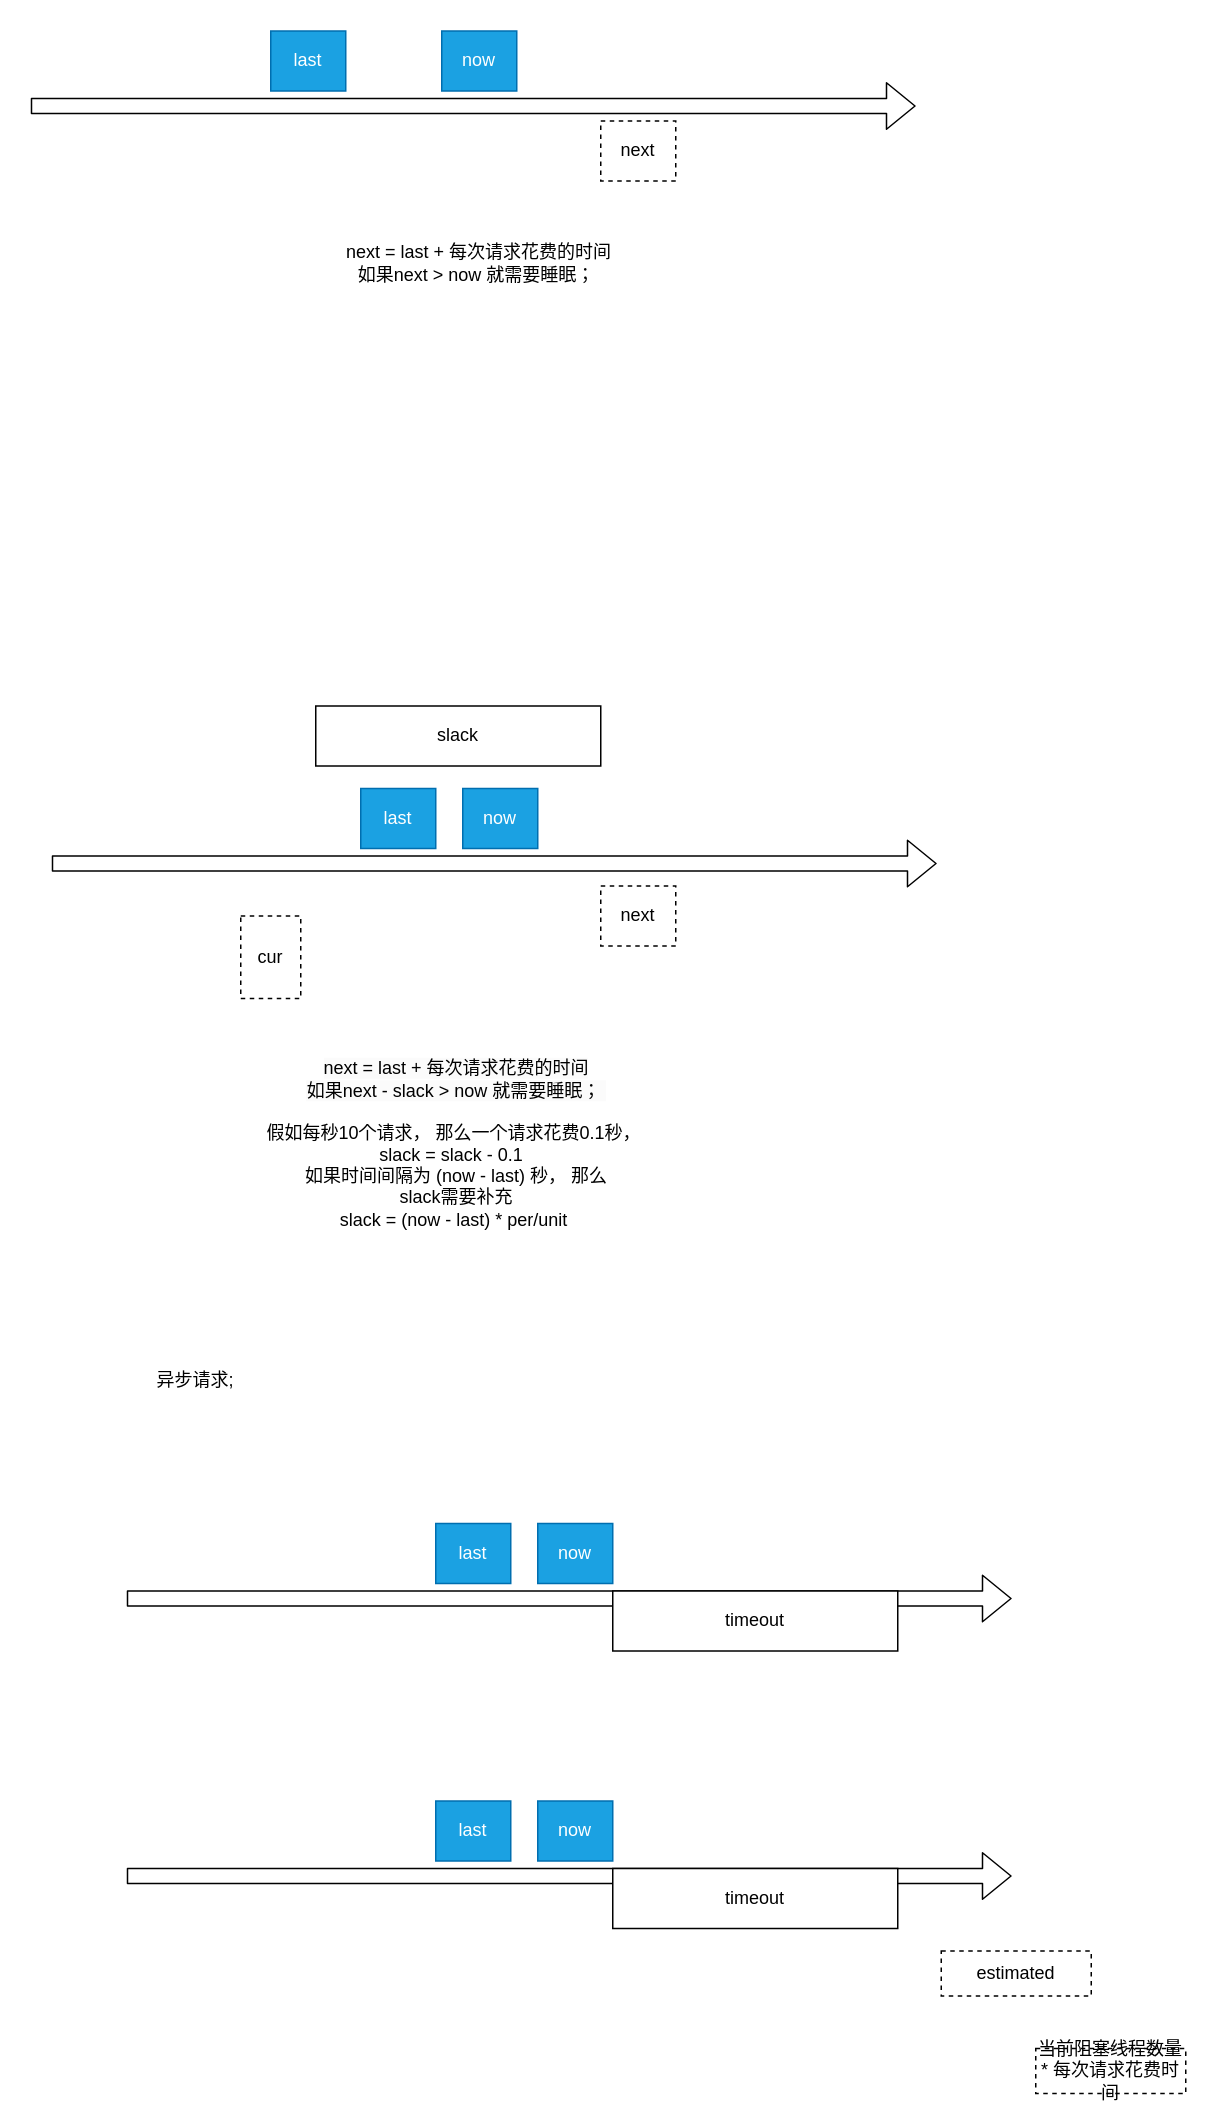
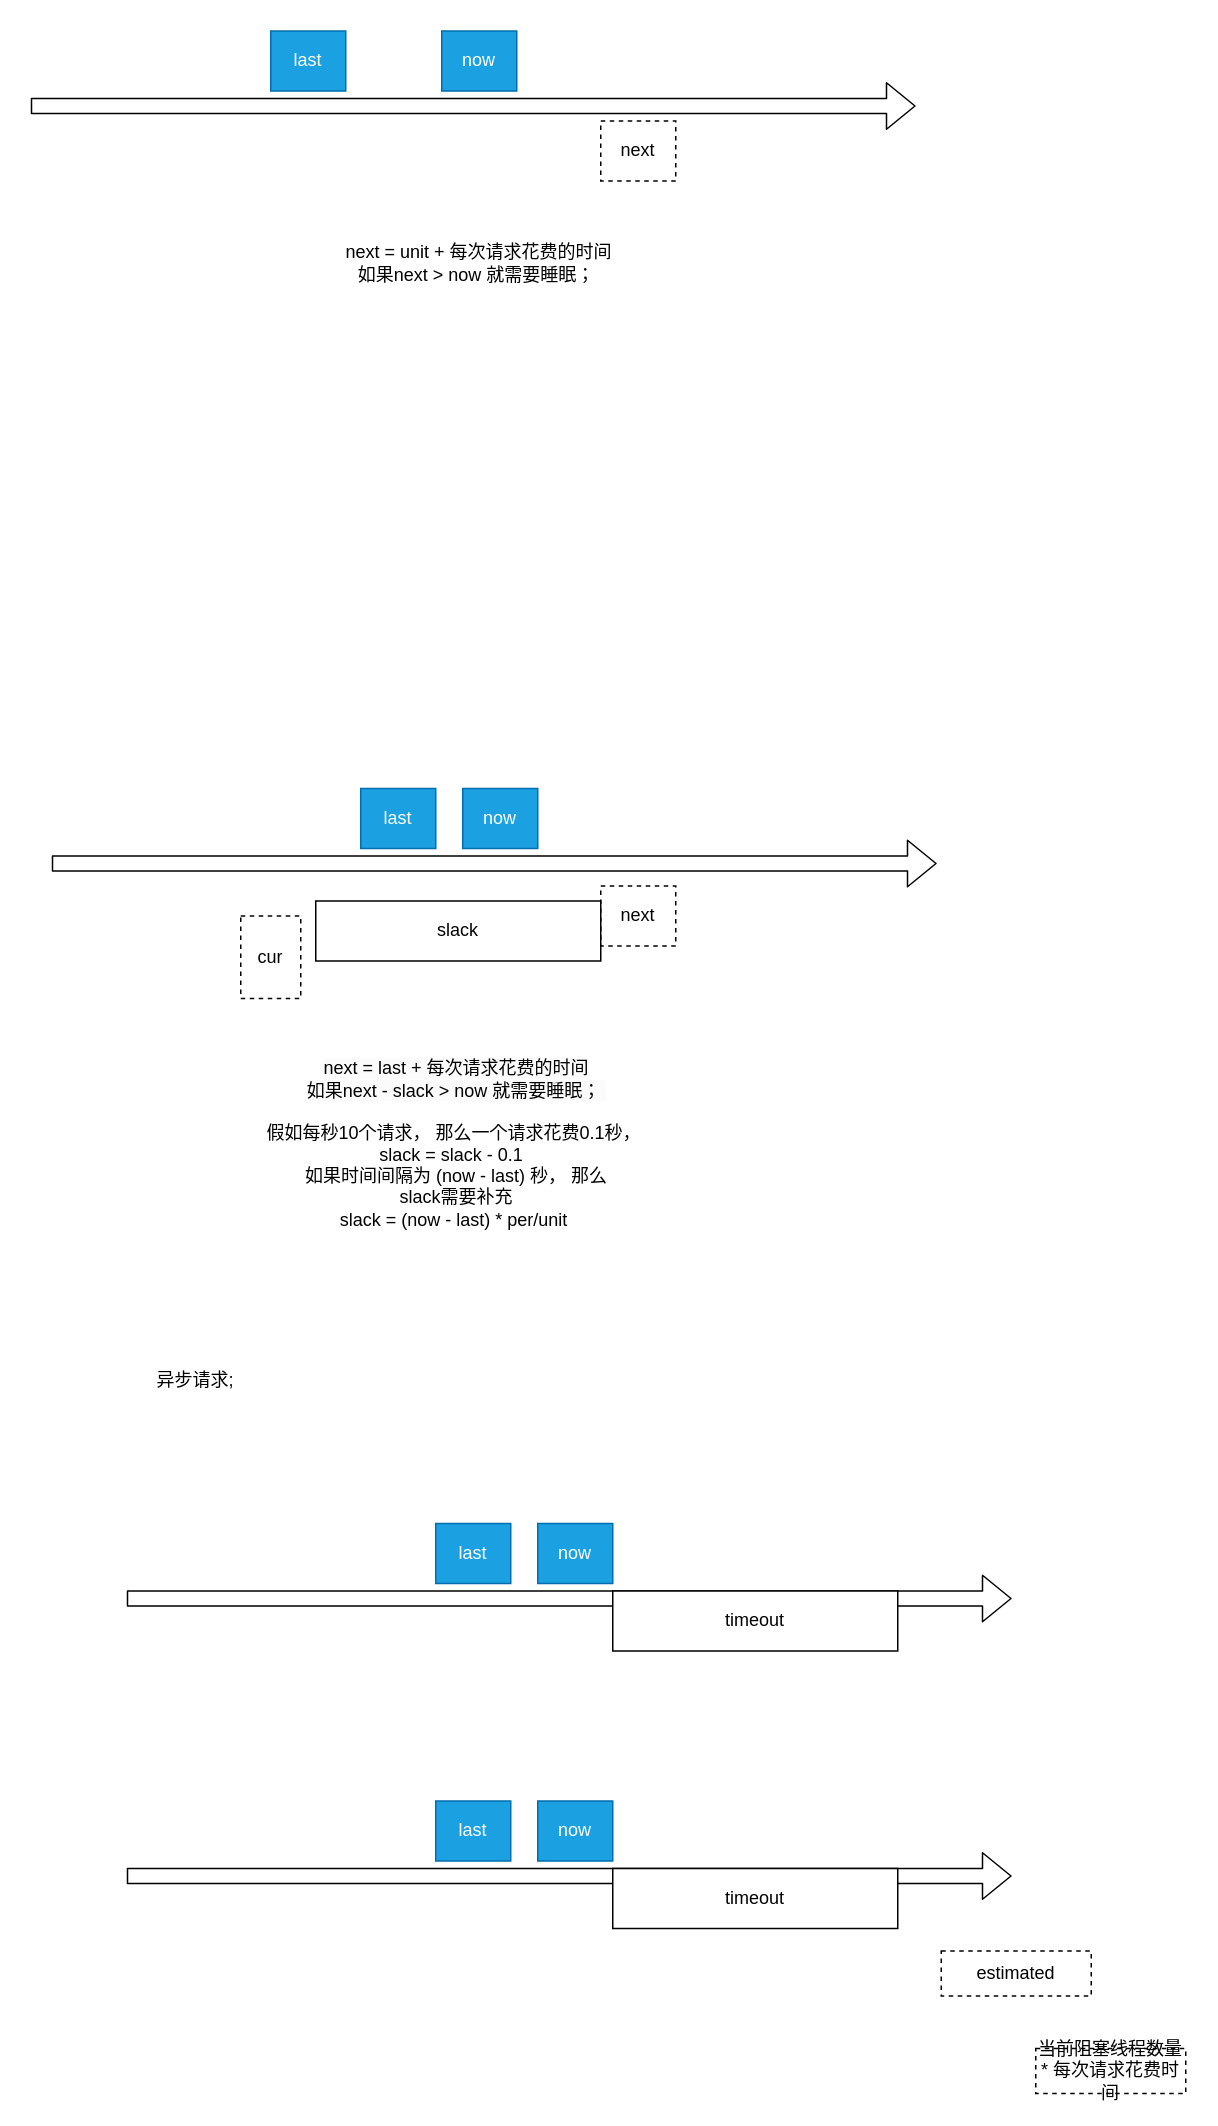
  <mxCell id="0" />
  <mxCell id="1" parent="0" />
  <mxCell id="2" value="" style="shape=flexArrow;endArrow=classic;html=1;" parent="1" edge="1"><mxGeometry width="50" height="50" relative="1" as="geometry"><mxPoint x="20" y="70" as="sourcePoint" /><mxPoint x="610" y="70" as="targetPoint" /></mxGeometry></mxCell>
  <mxCell id="3" value="now" style="rounded=0;whiteSpace=wrap;html=1;fillColor=#1ba1e2;strokeColor=#006EAF;fontColor=#ffffff;" parent="1" vertex="1"><mxGeometry x="294" y="20" width="50" height="40" as="geometry" /></mxCell>
  <mxCell id="4" value="next" style="rounded=0;whiteSpace=wrap;html=1;dashed=1;" parent="1" vertex="1"><mxGeometry x="400" y="80" width="50" height="40" as="geometry" /></mxCell>
  <mxCell id="5" value="" style="shape=flexArrow;endArrow=classic;html=1;" parent="1" edge="1"><mxGeometry width="50" height="50" relative="1" as="geometry"><mxPoint x="34" y="575" as="sourcePoint" /><mxPoint x="624" y="575" as="targetPoint" /></mxGeometry></mxCell>
  <mxCell id="6" value="now" style="rounded=0;whiteSpace=wrap;html=1;fillColor=#1ba1e2;fontColor=#ffffff;strokeColor=#006EAF;" parent="1" vertex="1"><mxGeometry x="308" y="525" width="50" height="40" as="geometry" /></mxCell>
  <mxCell id="7" value="next" style="rounded=0;whiteSpace=wrap;html=1;dashed=1;" parent="1" vertex="1"><mxGeometry x="400" y="590" width="50" height="40" as="geometry" /></mxCell>
- <mxCell id="8" value="slack" style="rounded=0;whiteSpace=wrap;html=1;" parent="1" vertex="1"><mxGeometry x="210" y="470" width="190" height="40" as="geometry" /></mxCell>
+ <mxCell id="8" value="slack" style="rounded=0;whiteSpace=wrap;html=1;" parent="1" vertex="1"><mxGeometry x="210" y="600" width="190" height="40" as="geometry" /></mxCell>
  <mxCell id="9" value="cur" style="rounded=0;whiteSpace=wrap;html=1;dashed=1;" parent="1" vertex="1"><mxGeometry x="160" y="610" width="40" height="55" as="geometry" /></mxCell>
- <mxCell id="10" value="next = last + 每次请求花费的时间&lt;br&gt;如果next &amp;gt; now 就需要睡眠；&amp;nbsp;" style="text;html=1;strokeColor=none;fillColor=none;align=center;verticalAlign=middle;whiteSpace=wrap;rounded=0;" parent="1" vertex="1"><mxGeometry x="84" y="100" width="470" height="150" as="geometry" /></mxCell>
+ <mxCell id="10" value="next = unit + 每次请求花费的时间&lt;br&gt;如果next &amp;gt; now 就需要睡眠；&amp;nbsp;" style="text;html=1;strokeColor=none;fillColor=none;align=center;verticalAlign=middle;whiteSpace=wrap;rounded=0;" parent="1" vertex="1"><mxGeometry x="84" y="100" width="470" height="150" as="geometry" /></mxCell>
  <mxCell id="11" value="&lt;br&gt;&lt;span style=&quot;color: rgb(0, 0, 0); font-family: Helvetica; font-size: 12px; font-style: normal; font-variant-ligatures: normal; font-variant-caps: normal; font-weight: 400; letter-spacing: normal; orphans: 2; text-align: center; text-indent: 0px; text-transform: none; widows: 2; word-spacing: 0px; -webkit-text-stroke-width: 0px; background-color: rgb(251, 251, 251); text-decoration-thickness: initial; text-decoration-style: initial; text-decoration-color: initial; float: none; display: inline !important;&quot;&gt;next = last + 每次请求花费的时间&lt;/span&gt;&lt;br style=&quot;border-color: var(--border-color); color: rgb(0, 0, 0); font-family: Helvetica; font-size: 12px; font-style: normal; font-variant-ligatures: normal; font-variant-caps: normal; font-weight: 400; letter-spacing: normal; orphans: 2; text-align: center; text-indent: 0px; text-transform: none; widows: 2; word-spacing: 0px; -webkit-text-stroke-width: 0px; background-color: rgb(251, 251, 251); text-decoration-thickness: initial; text-decoration-style: initial; text-decoration-color: initial;&quot;&gt;&lt;span style=&quot;color: rgb(0, 0, 0); font-family: Helvetica; font-size: 12px; font-style: normal; font-variant-ligatures: normal; font-variant-caps: normal; font-weight: 400; letter-spacing: normal; orphans: 2; text-align: center; text-indent: 0px; text-transform: none; widows: 2; word-spacing: 0px; -webkit-text-stroke-width: 0px; background-color: rgb(251, 251, 251); text-decoration-thickness: initial; text-decoration-style: initial; text-decoration-color: initial; float: none; display: inline !important;&quot;&gt;如果next - slack &amp;gt; now 就需要睡眠；&amp;nbsp;&lt;br&gt;&lt;/span&gt;&lt;br&gt;假如每秒10个请求， 那么一个请求花费0.1秒，&amp;nbsp;&lt;br&gt;slack = slack - 0.1&amp;nbsp;&amp;nbsp;&lt;br&gt;如果时间间隔为 (now - last) 秒， 那么&lt;br&gt;slack需要补充&lt;br&gt;slack = (now - last) * per/unit&amp;nbsp;" style="text;html=1;strokeColor=none;fillColor=none;align=center;verticalAlign=middle;whiteSpace=wrap;rounded=0;" parent="1" vertex="1"><mxGeometry x="69" y="680" width="470" height="150" as="geometry" /></mxCell>
  <mxCell id="12" value="last" style="rounded=0;whiteSpace=wrap;html=1;fillColor=#1ba1e2;strokeColor=#006EAF;fontColor=#ffffff;" parent="1" vertex="1"><mxGeometry x="180" y="20" width="50" height="40" as="geometry" /></mxCell>
  <mxCell id="13" value="last" style="rounded=0;whiteSpace=wrap;html=1;fillColor=#1ba1e2;fontColor=#ffffff;strokeColor=#006EAF;" parent="1" vertex="1"><mxGeometry x="240" y="525" width="50" height="40" as="geometry" /></mxCell>
  <mxCell id="14" value="" style="shape=flexArrow;endArrow=classic;html=1;" parent="1" edge="1"><mxGeometry width="50" height="50" relative="1" as="geometry"><mxPoint x="84" y="1065" as="sourcePoint" /><mxPoint x="674" y="1065" as="targetPoint" /></mxGeometry></mxCell>
  <mxCell id="15" value="now" style="rounded=0;whiteSpace=wrap;html=1;fillColor=#1ba1e2;fontColor=#ffffff;strokeColor=#006EAF;" parent="1" vertex="1"><mxGeometry x="358" y="1015" width="50" height="40" as="geometry" /></mxCell>
  <mxCell id="16" value="当前阻塞线程数量* 每次请求花费时间" style="rounded=0;whiteSpace=wrap;html=1;dashed=1;" parent="1" vertex="1"><mxGeometry x="690" y="1365" width="100" height="30" as="geometry" /></mxCell>
  <mxCell id="17" value="last" style="rounded=0;whiteSpace=wrap;html=1;fillColor=#1ba1e2;fontColor=#ffffff;strokeColor=#006EAF;" parent="1" vertex="1"><mxGeometry x="290" y="1015" width="50" height="40" as="geometry" /></mxCell>
  <mxCell id="18" value="timeout" style="rounded=0;whiteSpace=wrap;html=1;" parent="1" vertex="1"><mxGeometry x="408" y="1060" width="190" height="40" as="geometry" /></mxCell>
  <mxCell id="19" value="" style="shape=flexArrow;endArrow=classic;html=1;" parent="1" edge="1"><mxGeometry width="50" height="50" relative="1" as="geometry"><mxPoint x="84" y="1250" as="sourcePoint" /><mxPoint x="674" y="1250" as="targetPoint" /></mxGeometry></mxCell>
  <mxCell id="20" value="now" style="rounded=0;whiteSpace=wrap;html=1;fillColor=#1ba1e2;fontColor=#ffffff;strokeColor=#006EAF;" parent="1" vertex="1"><mxGeometry x="358" y="1200" width="50" height="40" as="geometry" /></mxCell>
  <mxCell id="21" value="last" style="rounded=0;whiteSpace=wrap;html=1;fillColor=#1ba1e2;fontColor=#ffffff;strokeColor=#006EAF;" parent="1" vertex="1"><mxGeometry x="290" y="1200" width="50" height="40" as="geometry" /></mxCell>
  <mxCell id="22" value="timeout" style="rounded=0;whiteSpace=wrap;html=1;" parent="1" vertex="1"><mxGeometry x="408" y="1245" width="190" height="40" as="geometry" /></mxCell>
  <mxCell id="23" value="异步请求;" style="text;html=1;strokeColor=none;fillColor=none;align=center;verticalAlign=middle;whiteSpace=wrap;rounded=0;dashed=1;" parent="1" vertex="1"><mxGeometry x="55" y="905" width="150" height="30" as="geometry" /></mxCell>
  <mxCell id="24" value="estimated" style="rounded=0;whiteSpace=wrap;html=1;dashed=1;" vertex="1" parent="1"><mxGeometry x="627" y="1300" width="100" height="30" as="geometry" /></mxCell>
